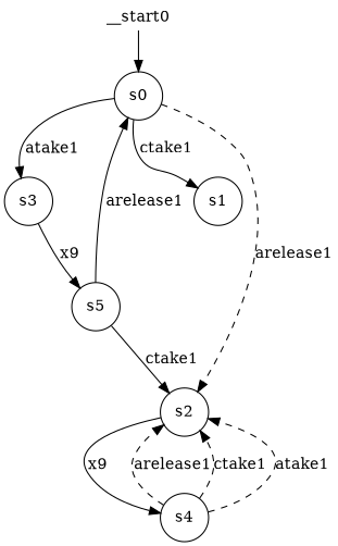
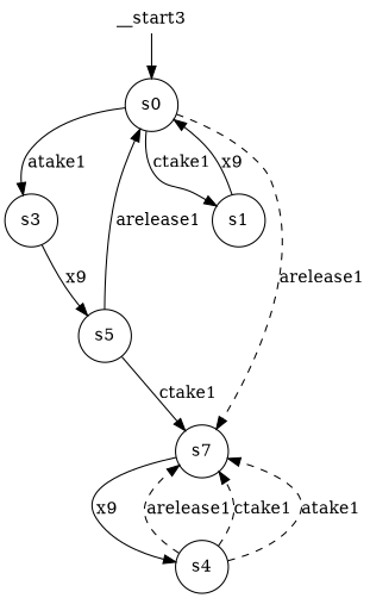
  digraph {
    node [shape=circle]
    edge [modality=MUST style="strict"]
    n1 [label=s0]
    n2 [label=s3]
-   n3 [label=s2]
+   n3 [label=s7]
    n4 [label=s1]
    n5 [label=s5]
    n6 [label=s4]
-   __start0 [height=0 shape=none width=0]
+   __start0 [height=0 shape=none width=0 label=__start3]
    n1 -> n2 [label=atake1]
    n1 -> n3 [label=arelease1 modality=MAY style=dashed]
    n1 -> n4 [label=ctake1]
    n2 -> n5 [label=x9]
    n3 -> n6 [label=x9]
+   n4 -> n1 [label=x9]
    n5 -> n1 [label=arelease1]
    n5 -> n3 [label=ctake1 modality=MAY]
    n6 -> n3 [label=arelease1 modality=MAY style=dashed]
    n6 -> n3 [label=ctake1 modality=MAY style=dashed]
    n6 -> n3 [label=atake1 modality=MAY style=dashed]
    __start0 -> n1 [modality="" style=""]
  }
